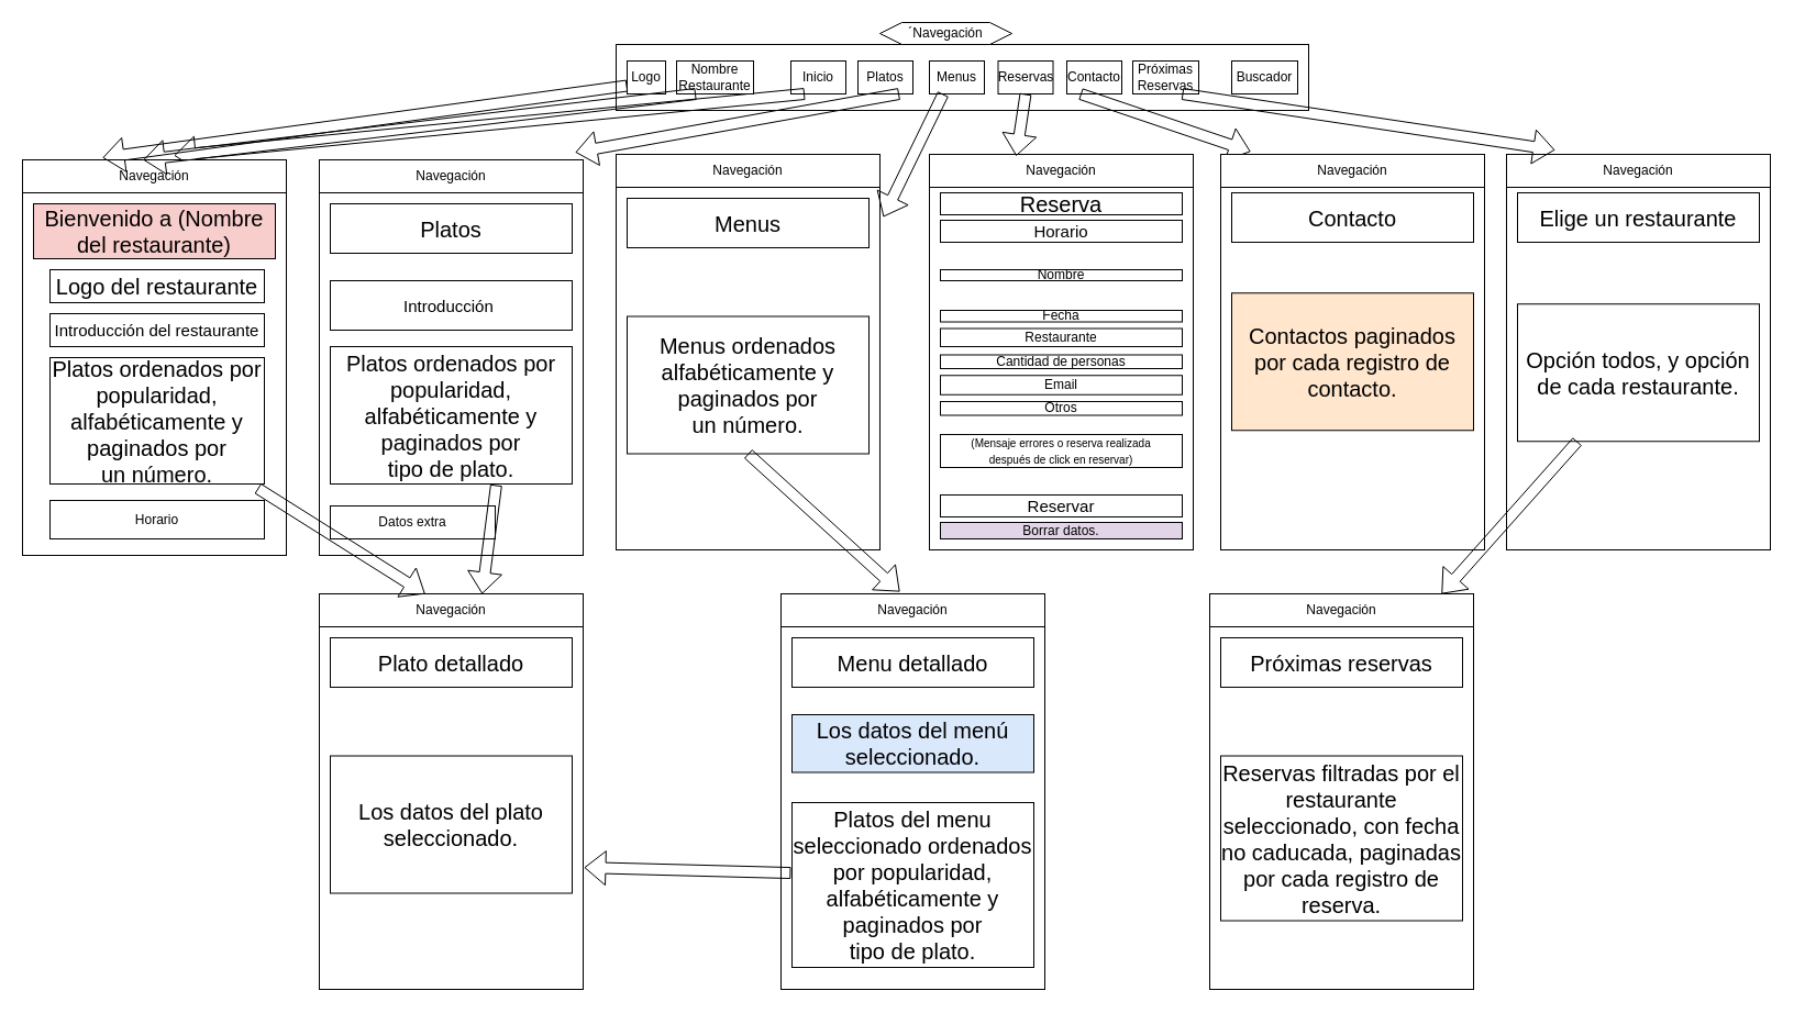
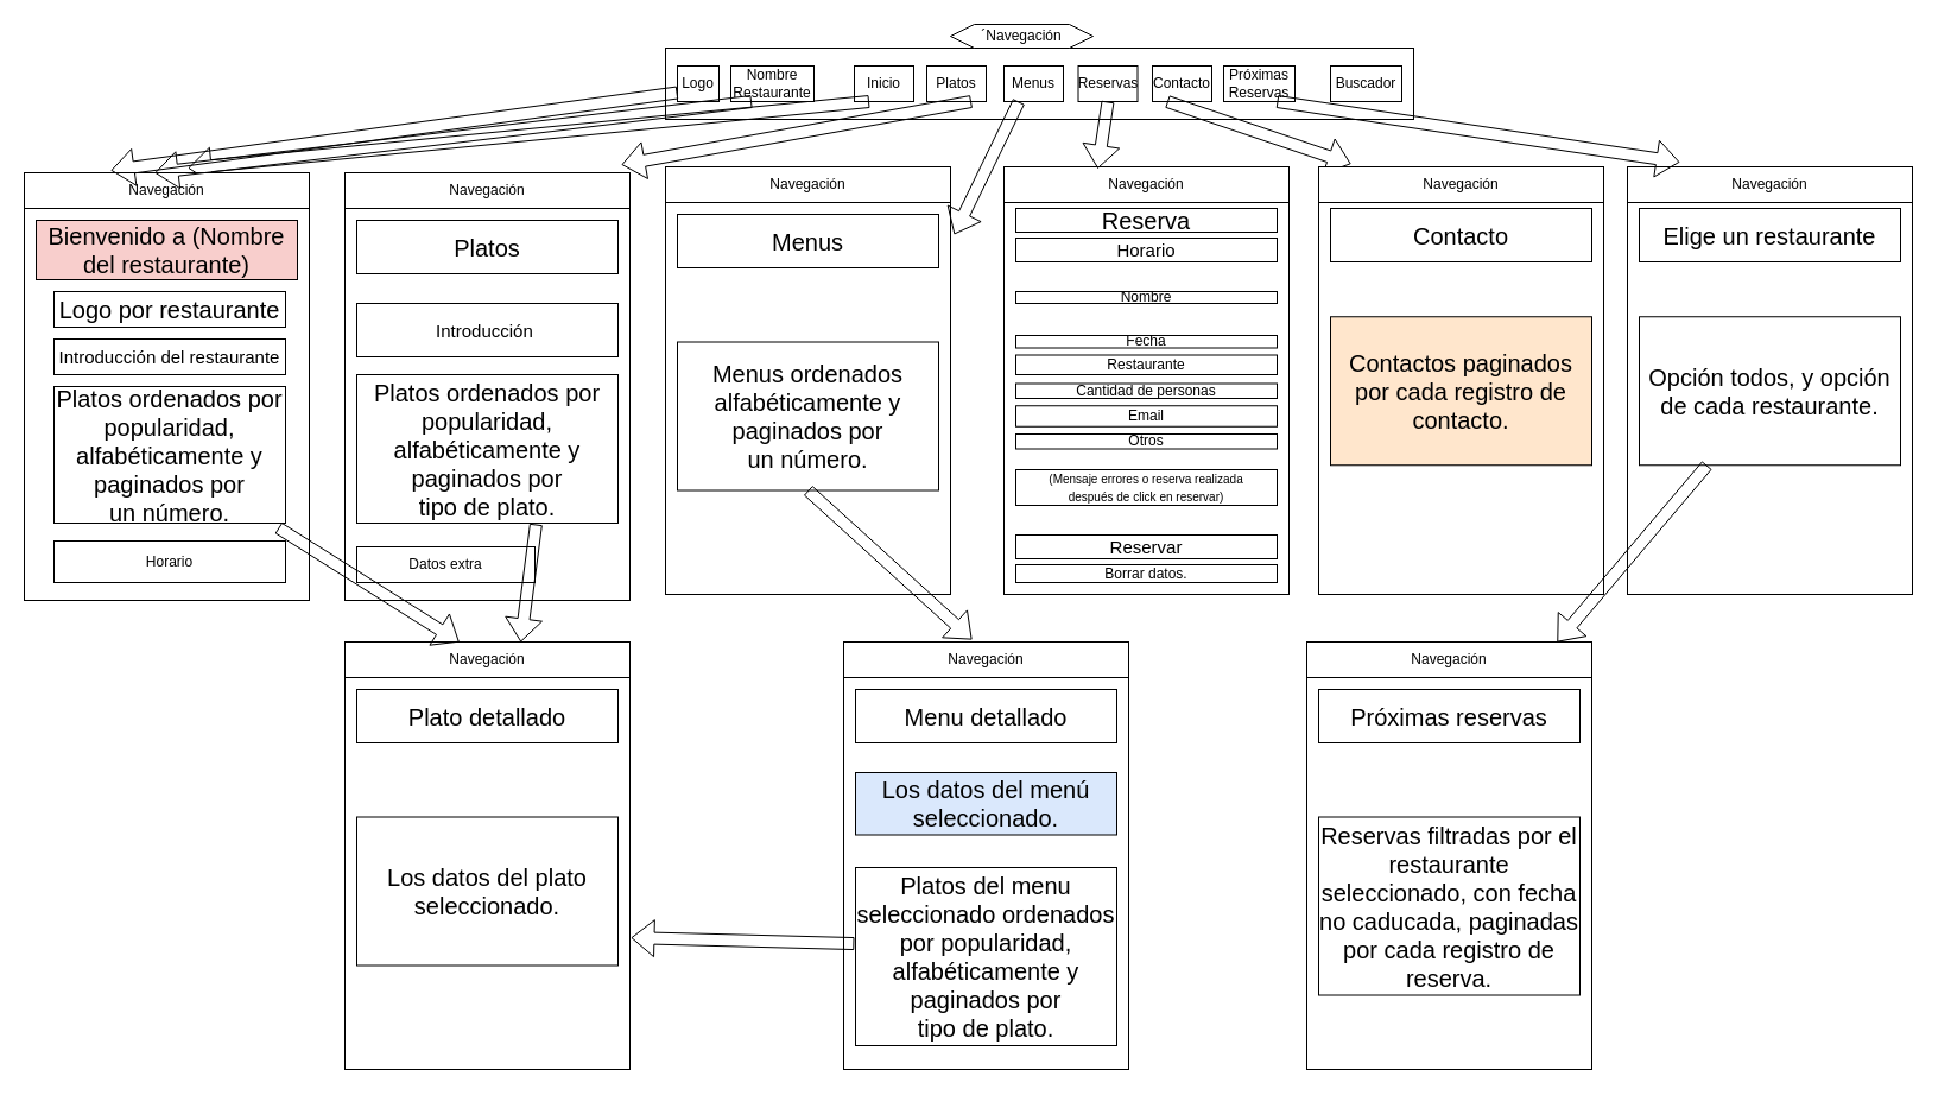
  <mxCell id="0" />
  <mxCell id="1" parent="0" />
  <mxCell id="2" value="" style="rounded=0;whiteSpace=wrap;html=1;" parent="1" vertex="1"><mxGeometry x="20" y="145" width="240" height="360" as="geometry" /></mxCell>
  <mxCell id="3" value="&lt;font style=&quot;font-size: 20px;&quot;&gt;Bienvenido a (Nombre&lt;br&gt;del restaurante)&lt;/font&gt;" style="rounded=0;whiteSpace=wrap;html=1;fillColor=#f8cecc;" parent="1" vertex="1"><mxGeometry x="30" y="185" width="220" height="50" as="geometry" /></mxCell>
  <mxCell id="4" value="" style="rounded=0;whiteSpace=wrap;html=1;" parent="1" vertex="1"><mxGeometry x="845" y="140" width="240" height="360" as="geometry" /></mxCell>
  <mxCell id="5" value="&lt;font style=&quot;font-size: 20px;&quot;&gt;Reserva&lt;/font&gt;" style="rounded=0;whiteSpace=wrap;html=1;" parent="1" vertex="1"><mxGeometry x="855" y="175" width="220" height="20" as="geometry" /></mxCell>
  <mxCell id="6" value="&lt;font style=&quot;font-size: 20px;&quot;&gt;Platos ordenados por popularidad, alfabéticamente y paginados por &lt;br&gt;un número.&lt;/font&gt;" style="rounded=0;whiteSpace=wrap;html=1;" parent="1" vertex="1"><mxGeometry x="45" y="325" width="195" height="115" as="geometry" /></mxCell>
  <mxCell id="7" value="&lt;font style=&quot;font-size: 15px;&quot;&gt;Introducción del restaurante&lt;/font&gt;" style="rounded=0;whiteSpace=wrap;html=1;" parent="1" vertex="1"><mxGeometry x="45" y="285" width="195" height="30" as="geometry" /></mxCell>
  <mxCell id="8" value="" style="rounded=0;whiteSpace=wrap;html=1;" parent="1" vertex="1"><mxGeometry x="290" y="145" width="240" height="360" as="geometry" /></mxCell>
  <mxCell id="9" value="&lt;font style=&quot;font-size: 20px;&quot;&gt;Platos&lt;/font&gt;" style="rounded=0;whiteSpace=wrap;html=1;" parent="1" vertex="1"><mxGeometry x="300" y="185" width="220" height="45" as="geometry" /></mxCell>
  <mxCell id="10" value="&lt;font size=&quot;1&quot;&gt;(Mensaje errores o reserva realizada&lt;br&gt;después de click en reservar)&lt;/font&gt;" style="rounded=0;whiteSpace=wrap;html=1;" parent="1" vertex="1"><mxGeometry x="855" y="395" width="220" height="30" as="geometry" /></mxCell>
  <mxCell id="11" style="edgeStyle=orthogonalEdgeStyle;rounded=0;orthogonalLoop=1;jettySize=auto;html=1;exitX=0.5;exitY=1;exitDx=0;exitDy=0;" parent="1" edge="1"><mxGeometry relative="1" as="geometry"><mxPoint x="927.5" y="295" as="sourcePoint" /><mxPoint x="927.5" y="295" as="targetPoint" /></mxGeometry></mxCell>
  <mxCell id="12" value="" style="rounded=0;whiteSpace=wrap;html=1;" parent="1" vertex="1"><mxGeometry x="560" y="40" width="630" height="60" as="geometry" /></mxCell>
  <mxCell id="13" value="Inicio" style="rounded=0;whiteSpace=wrap;html=1;" parent="1" vertex="1"><mxGeometry x="719" y="55" width="50" height="30" as="geometry" /></mxCell>
  <mxCell id="14" value="Platos" style="rounded=0;whiteSpace=wrap;html=1;" parent="1" vertex="1"><mxGeometry x="780" y="55" width="50" height="30" as="geometry" /></mxCell>
  <mxCell id="15" value="Reservas" style="rounded=0;whiteSpace=wrap;html=1;" parent="1" vertex="1"><mxGeometry x="907.5" y="55" width="50" height="30" as="geometry" /></mxCell>
  <mxCell id="16" value="Contacto" style="rounded=0;whiteSpace=wrap;html=1;" parent="1" vertex="1"><mxGeometry x="970" y="55" width="50" height="30" as="geometry" /></mxCell>
  <mxCell id="17" value="´Navegación" style="shape=hexagon;perimeter=hexagonPerimeter2;whiteSpace=wrap;html=1;fixedSize=1;" parent="1" vertex="1"><mxGeometry x="800" y="20" width="120" height="20" as="geometry" /></mxCell>
  <mxCell id="18" value="" style="shape=flexArrow;endArrow=classic;html=1;rounded=0;exitX=0.25;exitY=1;exitDx=0;exitDy=0;entryX=0.575;entryY=-0.011;entryDx=0;entryDy=0;entryPerimeter=0;" parent="1" source="13" target="2" edge="1"><mxGeometry width="50" height="50" relative="1" as="geometry"><mxPoint x="710" y="230" as="sourcePoint" /><mxPoint x="760" y="180" as="targetPoint" /></mxGeometry></mxCell>
  <mxCell id="19" value="" style="shape=flexArrow;endArrow=classic;html=1;rounded=0;exitX=0.75;exitY=1;exitDx=0;exitDy=0;entryX=0.971;entryY=-0.019;entryDx=0;entryDy=0;entryPerimeter=0;" parent="1" source="14" target="8" edge="1"><mxGeometry width="50" height="50" relative="1" as="geometry"><mxPoint x="543" y="95" as="sourcePoint" /><mxPoint x="421" y="449" as="targetPoint" /></mxGeometry></mxCell>
  <mxCell id="20" value="Navegación" style="rounded=0;whiteSpace=wrap;html=1;" parent="1" vertex="1"><mxGeometry x="20" y="145" width="240" height="30" as="geometry" /></mxCell>
  <mxCell id="21" value="Navegación" style="rounded=0;whiteSpace=wrap;html=1;" parent="1" vertex="1"><mxGeometry x="845" y="140" width="240" height="30" as="geometry" /></mxCell>
  <mxCell id="22" value="" style="shape=flexArrow;endArrow=classic;html=1;rounded=0;exitX=0.5;exitY=1;exitDx=0;exitDy=0;entryX=0.329;entryY=0.004;entryDx=0;entryDy=0;entryPerimeter=0;" parent="1" source="15" target="4" edge="1"><mxGeometry width="50" height="50" relative="1" as="geometry"><mxPoint x="700" y="290" as="sourcePoint" /><mxPoint x="750" y="240" as="targetPoint" /></mxGeometry></mxCell>
  <mxCell id="23" value="" style="rounded=0;whiteSpace=wrap;html=1;" parent="1" vertex="1"><mxGeometry x="1110" y="140" width="240" height="360" as="geometry" /></mxCell>
  <mxCell id="24" value="&lt;font style=&quot;font-size: 20px;&quot;&gt;Contacto&lt;/font&gt;" style="rounded=0;whiteSpace=wrap;html=1;" parent="1" vertex="1"><mxGeometry x="1120" y="175" width="220" height="45" as="geometry" /></mxCell>
  <mxCell id="25" value="" style="shape=flexArrow;endArrow=classic;html=1;rounded=0;exitX=0.25;exitY=1;exitDx=0;exitDy=0;entryX=0.113;entryY=-0.007;entryDx=0;entryDy=0;entryPerimeter=0;" parent="1" source="16" target="23" edge="1"><mxGeometry width="50" height="50" relative="1" as="geometry"><mxPoint x="700" y="290" as="sourcePoint" /><mxPoint x="750" y="240" as="targetPoint" /></mxGeometry></mxCell>
  <mxCell id="26" value="Datos extra" style="rounded=0;whiteSpace=wrap;html=1;" parent="1" vertex="1"><mxGeometry x="300" y="460" width="150" height="30" as="geometry" /></mxCell>
  <mxCell id="27" value="Menus" style="rounded=0;whiteSpace=wrap;html=1;" vertex="1" parent="1"><mxGeometry x="845" y="55" width="50" height="30" as="geometry" /></mxCell>
  <mxCell id="28" value="Logo" style="rounded=0;whiteSpace=wrap;html=1;" vertex="1" parent="1"><mxGeometry x="570" y="55" width="35" height="30" as="geometry" /></mxCell>
  <mxCell id="29" value="Nombre&lt;br&gt;Restaurante" style="rounded=0;whiteSpace=wrap;html=1;" vertex="1" parent="1"><mxGeometry x="615" y="55" width="70" height="30" as="geometry" /></mxCell>
  <mxCell id="30" value="Próximas&lt;br&gt;Reservas" style="rounded=0;whiteSpace=wrap;html=1;" vertex="1" parent="1"><mxGeometry x="1030" y="55" width="60" height="30" as="geometry" /></mxCell>
  <mxCell id="31" value="Buscador" style="rounded=0;whiteSpace=wrap;html=1;" vertex="1" parent="1"><mxGeometry x="1120" y="55" width="60" height="30" as="geometry" /></mxCell>
- <mxCell id="32" value="&lt;font style=&quot;font-size: 20px;&quot;&gt;Logo del restaurante&lt;/font&gt;" style="rounded=0;whiteSpace=wrap;html=1;" vertex="1" parent="1"><mxGeometry x="45" y="245" width="195" height="30" as="geometry" /></mxCell>
+ <mxCell id="32" value="&lt;font style=&quot;font-size: 20px;&quot;&gt;Logo por restaurante&lt;/font&gt;" style="rounded=0;whiteSpace=wrap;html=1;" vertex="1" parent="1"><mxGeometry x="45" y="245" width="195" height="30" as="geometry" /></mxCell>
  <mxCell id="33" value="Horario" style="rounded=0;whiteSpace=wrap;html=1;" vertex="1" parent="1"><mxGeometry x="45" y="455" width="195" height="35" as="geometry" /></mxCell>
  <mxCell id="34" value="" style="shape=flexArrow;endArrow=classic;html=1;rounded=0;exitX=0.25;exitY=1;exitDx=0;exitDy=0;entryX=0.458;entryY=0;entryDx=0;entryDy=0;entryPerimeter=0;" edge="1" parent="1" source="29" target="20"><mxGeometry width="50" height="50" relative="1" as="geometry"><mxPoint x="622" y="89" as="sourcePoint" /><mxPoint x="438" y="140" as="targetPoint" /></mxGeometry></mxCell>
  <mxCell id="35" value="" style="shape=flexArrow;endArrow=classic;html=1;rounded=0;exitX=0;exitY=0.75;exitDx=0;exitDy=0;entryX=0.304;entryY=-0.067;entryDx=0;entryDy=0;entryPerimeter=0;" edge="1" parent="1" source="28" target="20"><mxGeometry width="50" height="50" relative="1" as="geometry"><mxPoint x="523" y="95" as="sourcePoint" /><mxPoint x="410" y="150" as="targetPoint" /></mxGeometry></mxCell>
  <mxCell id="36" value="Navegación" style="rounded=0;whiteSpace=wrap;html=1;" vertex="1" parent="1"><mxGeometry x="290" y="145" width="240" height="30" as="geometry" /></mxCell>
  <mxCell id="37" value="&lt;font style=&quot;font-size: 15px;&quot;&gt;Introducción&amp;nbsp;&lt;/font&gt;" style="rounded=0;whiteSpace=wrap;html=1;" vertex="1" parent="1"><mxGeometry x="300" y="255" width="220" height="45" as="geometry" /></mxCell>
  <mxCell id="38" value="&lt;font style=&quot;font-size: 20px;&quot;&gt;Platos ordenados por popularidad, alfabéticamente y paginados por&lt;br&gt;tipo de plato.&lt;/font&gt;" style="rounded=0;whiteSpace=wrap;html=1;" vertex="1" parent="1"><mxGeometry x="300" y="315" width="220" height="125" as="geometry" /></mxCell>
  <mxCell id="39" value="" style="rounded=0;whiteSpace=wrap;html=1;" vertex="1" parent="1"><mxGeometry x="560" y="140" width="240" height="360" as="geometry" /></mxCell>
  <mxCell id="40" value="&lt;font style=&quot;font-size: 20px;&quot;&gt;Menus&lt;/font&gt;" style="rounded=0;whiteSpace=wrap;html=1;" vertex="1" parent="1"><mxGeometry x="570" y="180" width="220" height="45" as="geometry" /></mxCell>
  <mxCell id="41" value="Navegación" style="rounded=0;whiteSpace=wrap;html=1;" vertex="1" parent="1"><mxGeometry x="560" y="140" width="240" height="30" as="geometry" /></mxCell>
  <mxCell id="42" value="&lt;font style=&quot;font-size: 20px;&quot;&gt;Menus ordenados alfabéticamente y paginados por&lt;br&gt;un número.&lt;/font&gt;" style="rounded=0;whiteSpace=wrap;html=1;" vertex="1" parent="1"><mxGeometry x="570" y="287.5" width="220" height="125" as="geometry" /></mxCell>
  <mxCell id="43" value="" style="shape=flexArrow;endArrow=classic;html=1;rounded=0;exitX=0.25;exitY=1;exitDx=0;exitDy=0;entryX=1.013;entryY=0.158;entryDx=0;entryDy=0;entryPerimeter=0;" edge="1" parent="1" source="27" target="39"><mxGeometry width="50" height="50" relative="1" as="geometry"><mxPoint x="880" y="114" as="sourcePoint" /><mxPoint x="946" y="180" as="targetPoint" /></mxGeometry></mxCell>
  <mxCell id="44" value="&lt;font style=&quot;font-size: 15px;&quot;&gt;Horario&lt;/font&gt;" style="rounded=0;whiteSpace=wrap;html=1;" vertex="1" parent="1"><mxGeometry x="855" y="200" width="220" height="20" as="geometry" /></mxCell>
  <mxCell id="45" value="&lt;font style=&quot;font-size: 12px;&quot;&gt;Nombre&lt;/font&gt;" style="rounded=0;whiteSpace=wrap;html=1;" vertex="1" parent="1"><mxGeometry x="855" y="245" width="220" height="10" as="geometry" /></mxCell>
  <mxCell id="46" value="&lt;font style=&quot;font-size: 12px;&quot;&gt;Fecha&lt;/font&gt;" style="rounded=0;whiteSpace=wrap;html=1;" vertex="1" parent="1"><mxGeometry x="855" y="282" width="220" height="10.5" as="geometry" /></mxCell>
  <mxCell id="47" value="Restaurante" style="rounded=0;whiteSpace=wrap;html=1;" vertex="1" parent="1"><mxGeometry x="855" y="298.5" width="220" height="16.5" as="geometry" /></mxCell>
  <mxCell id="48" value="Email" style="rounded=0;whiteSpace=wrap;html=1;" vertex="1" parent="1"><mxGeometry x="855" y="341.25" width="220" height="17.5" as="geometry" /></mxCell>
  <mxCell id="49" value="Cantidad de personas" style="rounded=0;whiteSpace=wrap;html=1;" vertex="1" parent="1"><mxGeometry x="855" y="322.5" width="220" height="12.5" as="geometry" /></mxCell>
  <mxCell id="50" value="Otros" style="rounded=0;whiteSpace=wrap;html=1;" vertex="1" parent="1"><mxGeometry x="855" y="365" width="220" height="12.5" as="geometry" /></mxCell>
  <mxCell id="51" value="&lt;font style=&quot;font-size: 15px;&quot;&gt;Reservar&lt;/font&gt;" style="rounded=0;whiteSpace=wrap;html=1;" vertex="1" parent="1"><mxGeometry x="855" y="450" width="220" height="20" as="geometry" /></mxCell>
- <mxCell id="52" value="Borrar datos." style="rounded=0;whiteSpace=wrap;html=1;fillColor=#e1d5e7;" vertex="1" parent="1"><mxGeometry x="855" y="475" width="220" height="15" as="geometry" /></mxCell>
+ <mxCell id="52" value="Borrar datos." style="rounded=0;whiteSpace=wrap;html=1;" vertex="1" parent="1"><mxGeometry x="855" y="475" width="220" height="15" as="geometry" /></mxCell>
  <mxCell id="53" value="Navegación" style="rounded=0;whiteSpace=wrap;html=1;" vertex="1" parent="1"><mxGeometry x="1110" y="140" width="240" height="30" as="geometry" /></mxCell>
  <mxCell id="54" value="&lt;font style=&quot;font-size: 20px;&quot;&gt;Contactos paginados por cada registro de contacto.&lt;/font&gt;" style="rounded=0;whiteSpace=wrap;html=1;fillColor=#ffe6cc;" vertex="1" parent="1"><mxGeometry x="1120" y="266.25" width="220" height="125" as="geometry" /></mxCell>
  <mxCell id="55" value="" style="rounded=0;whiteSpace=wrap;html=1;" vertex="1" parent="1"><mxGeometry x="1370" y="140" width="240" height="360" as="geometry" /></mxCell>
  <mxCell id="56" value="&lt;font style=&quot;font-size: 20px;&quot;&gt;Elige un restaurante&lt;/font&gt;" style="rounded=0;whiteSpace=wrap;html=1;" vertex="1" parent="1"><mxGeometry x="1380" y="175" width="220" height="45" as="geometry" /></mxCell>
  <mxCell id="57" value="Navegación" style="rounded=0;whiteSpace=wrap;html=1;" vertex="1" parent="1"><mxGeometry x="1370" y="140" width="240" height="30" as="geometry" /></mxCell>
- <mxCell id="58" value="&lt;span style=&quot;font-size: 20px;&quot;&gt;Opción todos, y opción de cada restaurante.&lt;/span&gt;" style="rounded=0;whiteSpace=wrap;html=1;" vertex="1" parent="1"><mxGeometry x="1380" y="276.25" width="220" height="125" as="geometry" /></mxCell>
+ <mxCell id="58" value="&lt;span style=&quot;font-size: 20px;&quot;&gt;Opción todos, y opción de cada restaurante.&lt;/span&gt;" style="rounded=0;whiteSpace=wrap;html=1;" vertex="1" parent="1"><mxGeometry x="1380" y="266.25" width="220" height="125" as="geometry" /></mxCell>
  <mxCell id="59" value="" style="shape=flexArrow;endArrow=classic;html=1;rounded=0;exitX=0.75;exitY=1;exitDx=0;exitDy=0;entryX=0.183;entryY=-0.133;entryDx=0;entryDy=0;entryPerimeter=0;" edge="1" parent="1" source="30" target="57"><mxGeometry width="50" height="50" relative="1" as="geometry"><mxPoint x="1270" y="70" as="sourcePoint" /><mxPoint x="1424" y="122" as="targetPoint" /></mxGeometry></mxCell>
  <mxCell id="60" value="" style="rounded=0;whiteSpace=wrap;html=1;" vertex="1" parent="1"><mxGeometry x="290" y="540" width="240" height="360" as="geometry" /></mxCell>
  <mxCell id="61" value="&lt;span style=&quot;font-size: 20px;&quot;&gt;Plato detallado&lt;/span&gt;" style="rounded=0;whiteSpace=wrap;html=1;" vertex="1" parent="1"><mxGeometry x="300" y="580" width="220" height="45" as="geometry" /></mxCell>
  <mxCell id="62" value="Navegación" style="rounded=0;whiteSpace=wrap;html=1;" vertex="1" parent="1"><mxGeometry x="290" y="540" width="240" height="30" as="geometry" /></mxCell>
  <mxCell id="63" value="&lt;span style=&quot;font-size: 20px;&quot;&gt;Los datos del plato seleccionado.&lt;/span&gt;" style="rounded=0;whiteSpace=wrap;html=1;" vertex="1" parent="1"><mxGeometry x="300" y="687.5" width="220" height="125" as="geometry" /></mxCell>
  <mxCell id="64" value="" style="shape=flexArrow;endArrow=classic;html=1;rounded=0;exitX=0.969;exitY=1.035;exitDx=0;exitDy=0;exitPerimeter=0;" edge="1" parent="1" source="6" target="62"><mxGeometry width="50" height="50" relative="1" as="geometry"><mxPoint x="415" y="470" as="sourcePoint" /><mxPoint x="120" y="523" as="targetPoint" /></mxGeometry></mxCell>
  <mxCell id="65" value="" style="shape=flexArrow;endArrow=classic;html=1;rounded=0;exitX=0.686;exitY=1.008;exitDx=0;exitDy=0;exitPerimeter=0;entryX=0.617;entryY=0;entryDx=0;entryDy=0;entryPerimeter=0;" edge="1" parent="1" source="38" target="62"><mxGeometry width="50" height="50" relative="1" as="geometry"><mxPoint x="550" y="554.5" as="sourcePoint" /><mxPoint x="702" y="650.5" as="targetPoint" /></mxGeometry></mxCell>
  <mxCell id="66" value="" style="rounded=0;whiteSpace=wrap;html=1;" vertex="1" parent="1"><mxGeometry x="710" y="540" width="240" height="360" as="geometry" /></mxCell>
  <mxCell id="67" value="&lt;span style=&quot;font-size: 20px;&quot;&gt;Menu detallado&lt;/span&gt;" style="rounded=0;whiteSpace=wrap;html=1;" vertex="1" parent="1"><mxGeometry x="720" y="580" width="220" height="45" as="geometry" /></mxCell>
  <mxCell id="68" value="Navegación" style="rounded=0;whiteSpace=wrap;html=1;" vertex="1" parent="1"><mxGeometry x="710" y="540" width="240" height="30" as="geometry" /></mxCell>
  <mxCell id="69" value="&lt;span style=&quot;font-size: 20px;&quot;&gt;Los datos del menú seleccionado.&lt;/span&gt;" style="rounded=0;whiteSpace=wrap;html=1;fillColor=#dae8fc;" vertex="1" parent="1"><mxGeometry x="720" y="650" width="220" height="52.5" as="geometry" /></mxCell>
  <mxCell id="70" value="&lt;font style=&quot;font-size: 20px;&quot;&gt;Platos del menu seleccionado ordenados por popularidad, alfabéticamente y paginados por&lt;br&gt;tipo de plato.&lt;/font&gt;" style="rounded=0;whiteSpace=wrap;html=1;" vertex="1" parent="1"><mxGeometry x="720" y="730" width="220" height="150" as="geometry" /></mxCell>
  <mxCell id="71" value="" style="shape=flexArrow;endArrow=classic;html=1;rounded=0;exitX=-0.005;exitY=0.427;exitDx=0;exitDy=0;exitPerimeter=0;entryX=1.004;entryY=0.692;entryDx=0;entryDy=0;entryPerimeter=0;" edge="1" parent="1" source="70" target="60"><mxGeometry width="50" height="50" relative="1" as="geometry"><mxPoint x="493" y="820" as="sourcePoint" /><mxPoint x="480" y="919" as="targetPoint" /></mxGeometry></mxCell>
  <mxCell id="72" value="" style="shape=flexArrow;endArrow=classic;html=1;rounded=0;exitX=0.5;exitY=1;exitDx=0;exitDy=0;entryX=0.45;entryY=-0.067;entryDx=0;entryDy=0;entryPerimeter=0;" edge="1" parent="1" source="42" target="68"><mxGeometry width="50" height="50" relative="1" as="geometry"><mxPoint x="683" y="423" as="sourcePoint" /><mxPoint x="670" y="522" as="targetPoint" /></mxGeometry></mxCell>
  <mxCell id="73" value="" style="rounded=0;whiteSpace=wrap;html=1;" vertex="1" parent="1"><mxGeometry x="1100" y="540" width="240" height="360" as="geometry" /></mxCell>
  <mxCell id="74" value="&lt;span style=&quot;font-size: 20px;&quot;&gt;Próximas reservas&lt;/span&gt;" style="rounded=0;whiteSpace=wrap;html=1;" vertex="1" parent="1"><mxGeometry x="1110" y="580" width="220" height="45" as="geometry" /></mxCell>
  <mxCell id="75" value="Navegación" style="rounded=0;whiteSpace=wrap;html=1;" vertex="1" parent="1"><mxGeometry x="1100" y="540" width="240" height="30" as="geometry" /></mxCell>
  <mxCell id="76" value="&lt;font style=&quot;font-size: 20px;&quot;&gt;Reservas filtradas por el restaurante seleccionado, con fecha no caducada, paginadas por cada registro de reserva.&lt;/font&gt;" style="rounded=0;whiteSpace=wrap;html=1;" vertex="1" parent="1"><mxGeometry x="1110" y="687.5" width="220" height="150" as="geometry" /></mxCell>
  <mxCell id="77" value="" style="shape=flexArrow;endArrow=classic;html=1;rounded=0;entryX=0.879;entryY=0;entryDx=0;entryDy=0;entryPerimeter=0;" edge="1" parent="1" source="58" target="75"><mxGeometry width="50" height="50" relative="1" as="geometry"><mxPoint x="1300" y="454" as="sourcePoint" /><mxPoint x="1639" y="505" as="targetPoint" /></mxGeometry></mxCell>
